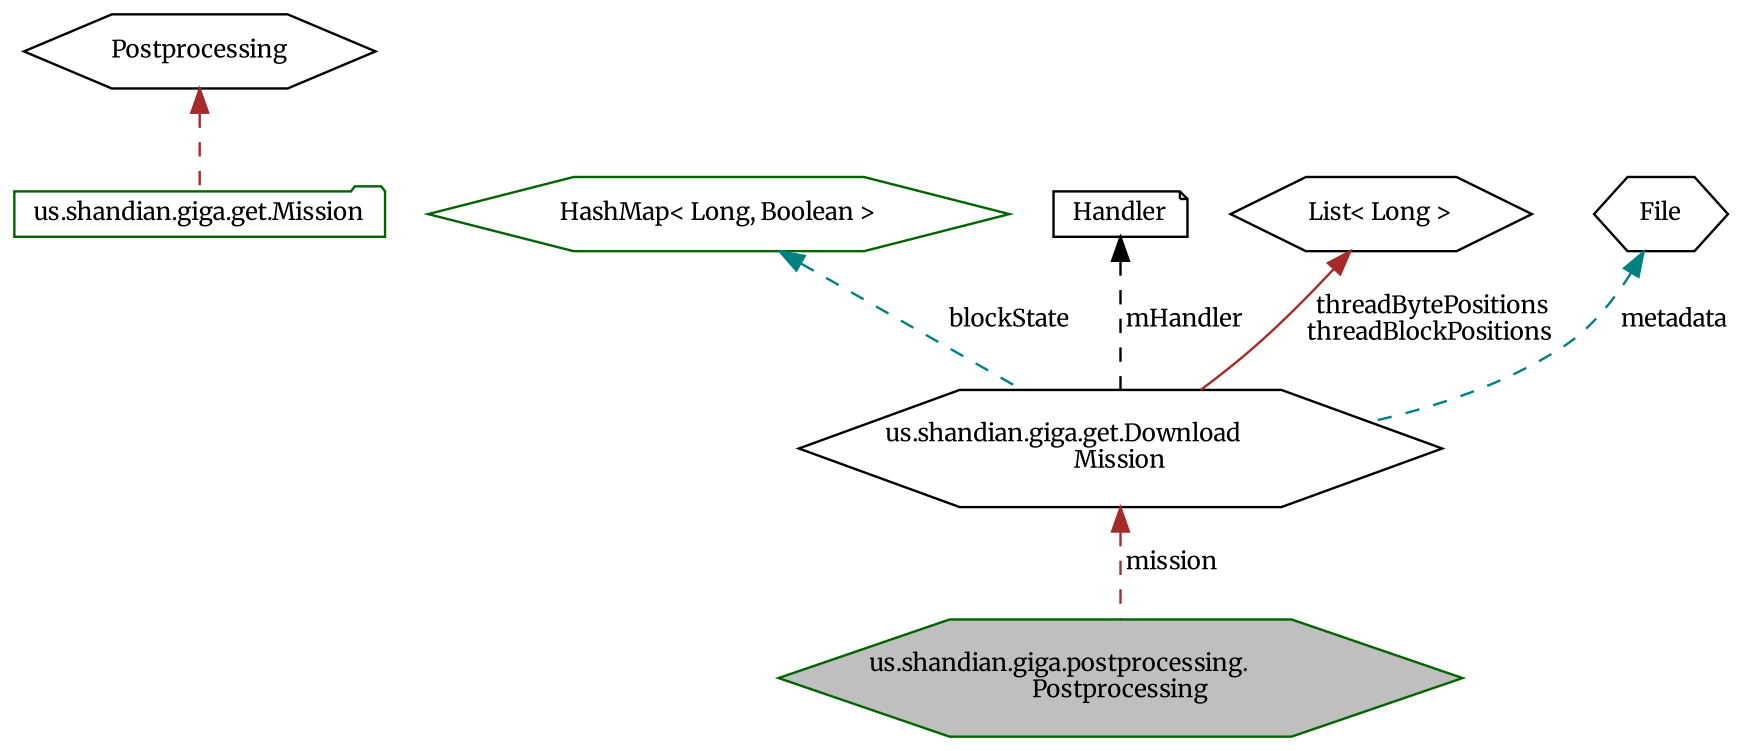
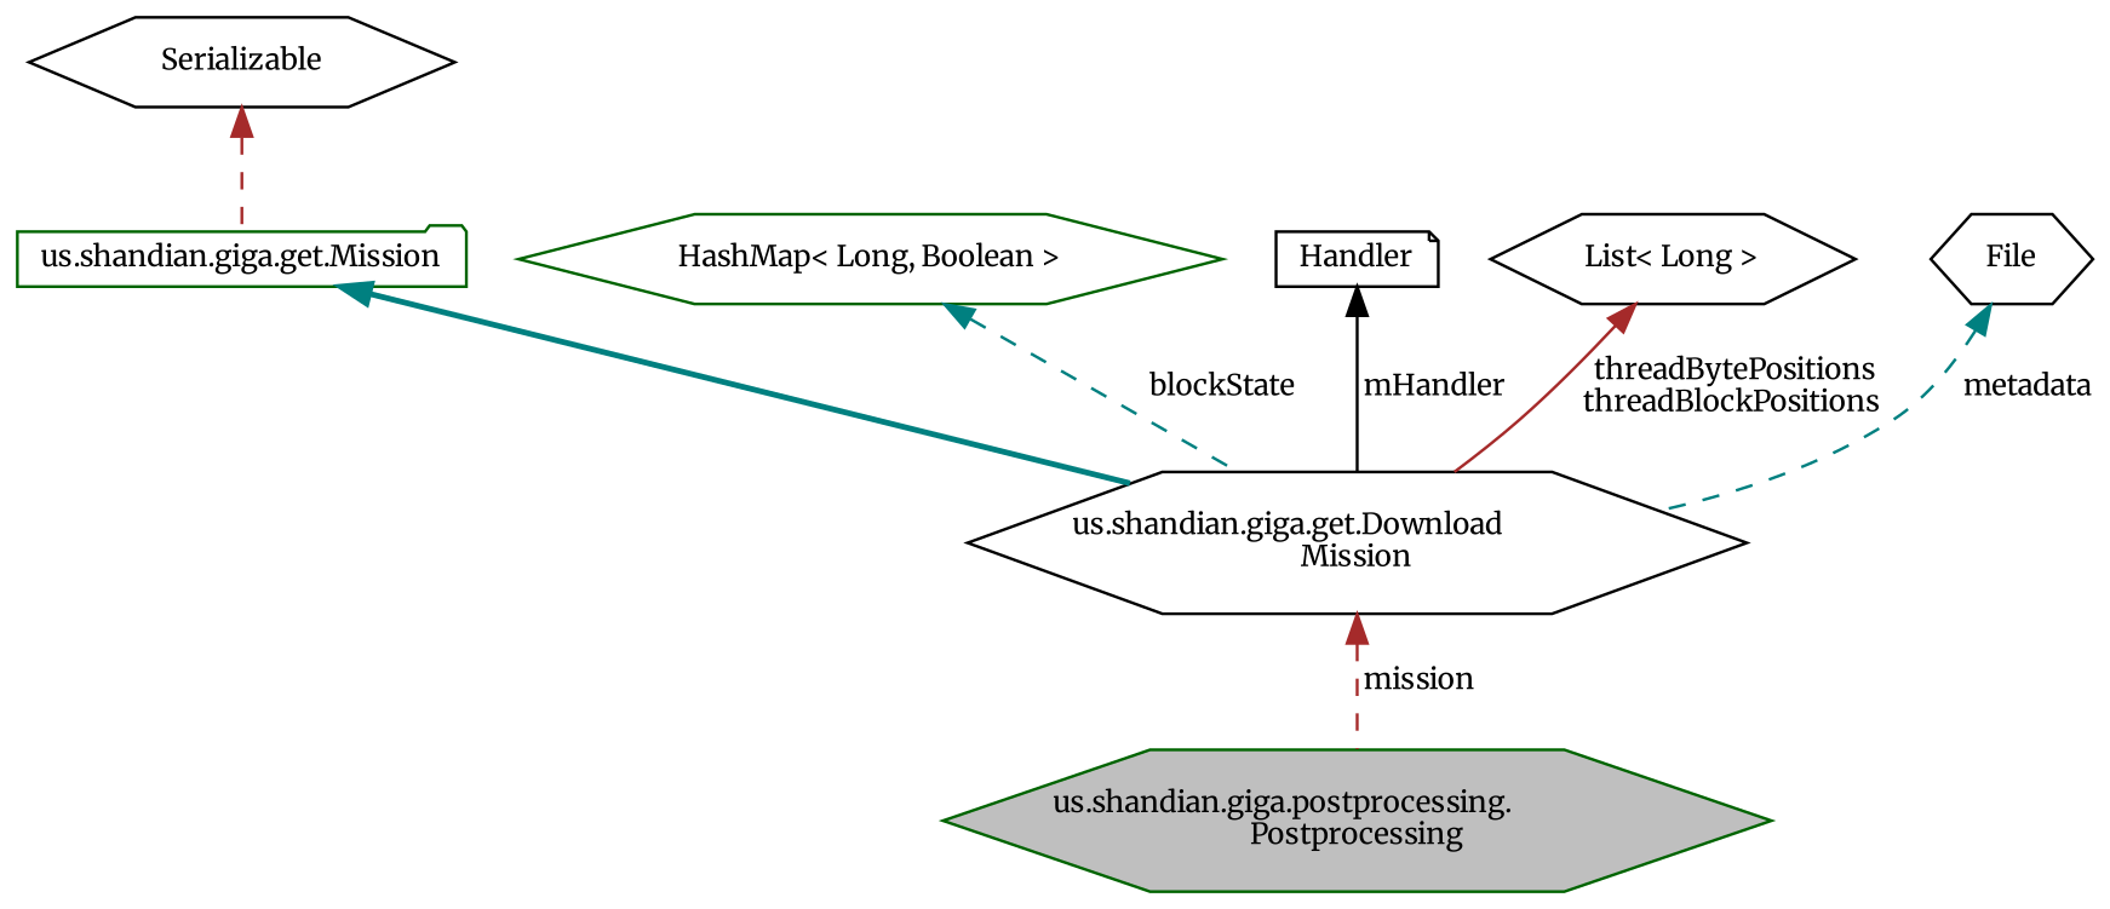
  digraph {
    fontname=Merriweather
    node [color=black fillcolor=white fontname=Merriweather fontsize=10 shape=hexagon style=filled]
    edge [color=brown dir=back fontname=Merriweather fontsize=10 labelfontname=Helvetica labelfontsize=10 style=dashed]
    n1 [color=darkgreen fillcolor=grey75 fontcolor=black height=0.2 label="us.shandian.giga.postprocessing.\lPostprocessing" width=0.4]
    n2 [height=0.2 label="us.shandian.giga.get.Download\lMission" width=0.4]
    n3 [color=darkgreen height=0.2 label="us.shandian.giga.get.Mission" shape=folder width=0.4]
-   n4 [height=0.2 label=Postprocessing width=0.4]
+   n4 [height=0.2 label=Serializable width=0.4]
    n5 [color=darkgreen height=0.2 label="HashMap\< Long, Boolean \>" width=0.4]
    n6 [height=0.2 label=Handler shape=note width=0.4]
    n7 [height=0.2 label="List\< Long \>" width=0.4]
    n8 [height=0.2 label=File width=0.4]
    n2 -> n1 [label=" mission"]
+   n3 -> n2 [color=teal style=bold]
    n4 -> n3
    n5 -> n2 [color=teal label=" blockState"]
-   n6 -> n2 [color=black label=" mHandler"]
+   n6 -> n2 [color=black label=" mHandler" style=solid]
    n7 -> n2 [label=" threadBytePositions\nthreadBlockPositions" style=solid]
    n8 -> n2 [color=teal label=" metadata"]
  }
